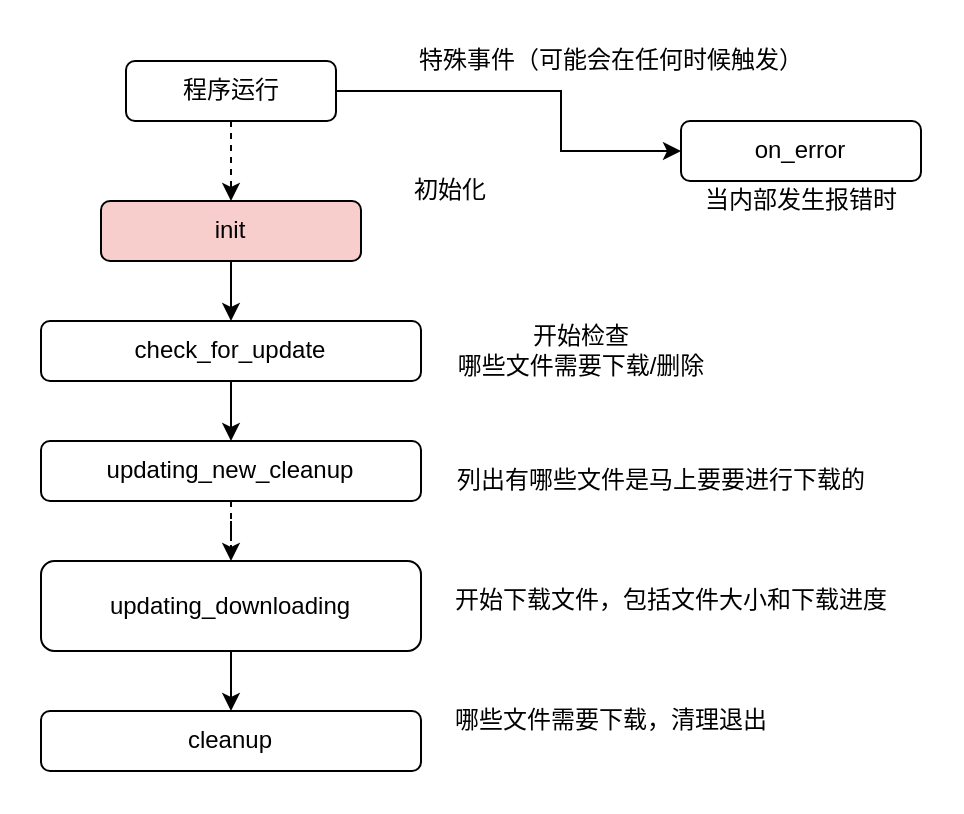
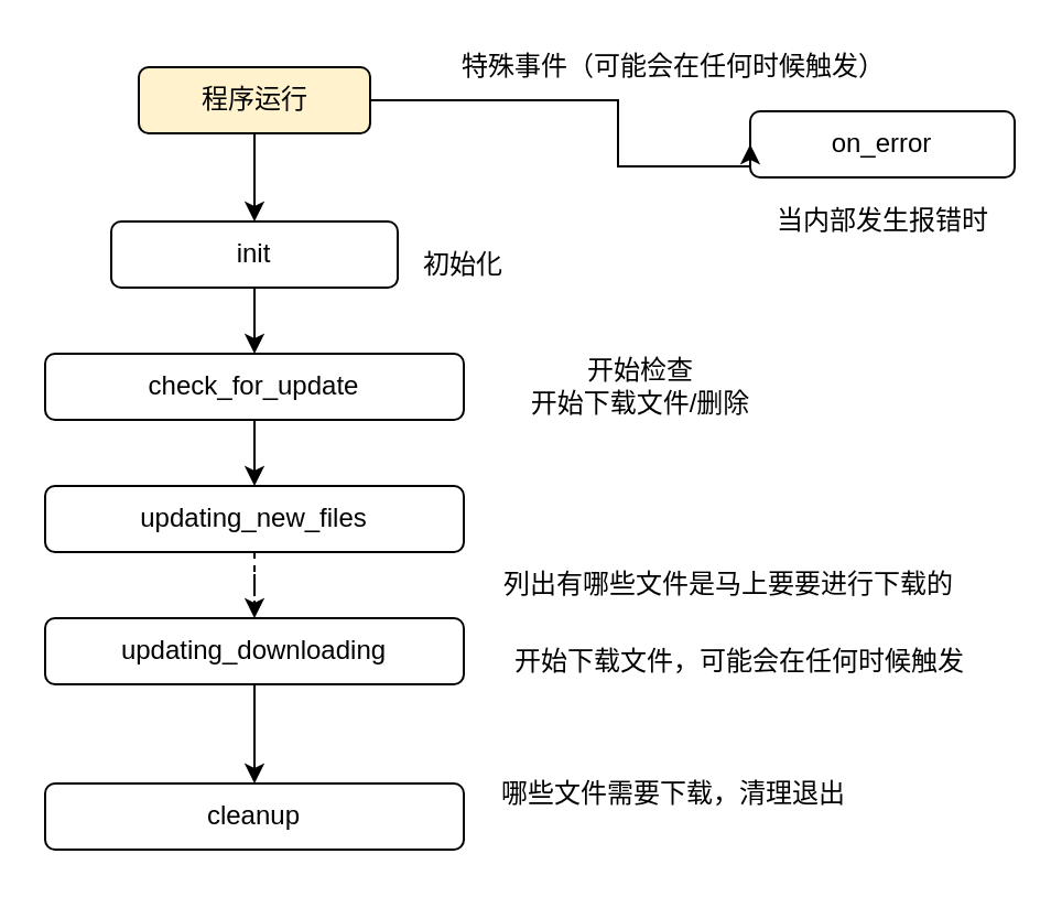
  <mxCell id="0" />
  <mxCell id="1" parent="0" />
  <mxCell id="2" style="edgeStyle=orthogonalEdgeStyle;rounded=0;orthogonalLoop=1;jettySize=auto;html=1;entryX=0.5;entryY=0;entryDx=0;entryDy=0;" parent="1" source="3" edge="1"><mxGeometry relative="1" as="geometry"><mxPoint x="115" y="160" as="targetPoint" /></mxGeometry></mxCell>
- <mxCell id="3" value="init" style="rounded=1;whiteSpace=wrap;html=1;fillColor=#f8cecc;" parent="1" vertex="1"><mxGeometry x="50" y="100" width="130" height="30" as="geometry" /></mxCell>
+ <mxCell id="3" value="init" style="rounded=1;whiteSpace=wrap;html=1;" parent="1" vertex="1"><mxGeometry x="50" y="100" width="130" height="30" as="geometry" /></mxCell>
  <mxCell id="4" style="edgeStyle=orthogonalEdgeStyle;rounded=0;orthogonalLoop=1;jettySize=auto;html=1;entryX=0.5;entryY=0;entryDx=0;entryDy=0;" parent="1" source="5" edge="1"><mxGeometry relative="1" as="geometry"><mxPoint x="115" y="220" as="targetPoint" /></mxGeometry></mxCell>
  <mxCell id="5" value="check_for_update" style="rounded=1;whiteSpace=wrap;html=1;" parent="1" vertex="1"><mxGeometry x="20" y="160" width="190" height="30" as="geometry" /></mxCell>
  <mxCell id="6" style="edgeStyle=orthogonalEdgeStyle;rounded=0;orthogonalLoop=1;jettySize=auto;html=1;entryX=0.5;entryY=0;entryDx=0;entryDy=0;dashed=1;" parent="1" source="7" target="9" edge="1"><mxGeometry relative="1" as="geometry"><mxPoint x="115" y="280" as="targetPoint" /></mxGeometry></mxCell>
- <mxCell id="7" value="updating_new_cleanup" style="rounded=1;whiteSpace=wrap;html=1;" parent="1" vertex="1"><mxGeometry x="20" y="220" width="190" height="30" as="geometry" /></mxCell>
+ <mxCell id="7" value="updating_new_files" style="rounded=1;whiteSpace=wrap;html=1;" parent="1" vertex="1"><mxGeometry x="20" y="220" width="190" height="30" as="geometry" /></mxCell>
  <mxCell id="8" style="edgeStyle=orthogonalEdgeStyle;rounded=0;orthogonalLoop=1;jettySize=auto;html=1;entryX=0.5;entryY=0;entryDx=0;entryDy=0;" parent="1" source="9" target="10" edge="1"><mxGeometry relative="1" as="geometry" /></mxCell>
- <mxCell id="9" value="updating_downloading" style="rounded=1;whiteSpace=wrap;html=1;" parent="1" vertex="1"><mxGeometry x="20" y="280" width="190" height="45" as="geometry" /></mxCell>
+ <mxCell id="9" value="updating_downloading" style="rounded=1;whiteSpace=wrap;html=1;" parent="1" vertex="1"><mxGeometry x="20" y="280" width="190" height="30" as="geometry" /></mxCell>
  <mxCell id="10" value="cleanup" style="rounded=1;whiteSpace=wrap;html=1;" parent="1" vertex="1"><mxGeometry x="20" y="355" width="190" height="30" as="geometry" /></mxCell>
- <mxCell id="11" value="on_error" style="rounded=1;whiteSpace=wrap;html=1;" parent="1" vertex="1"><mxGeometry x="340" y="60" width="120" height="30" as="geometry" /></mxCell>
- <mxCell id="12" style="edgeStyle=orthogonalEdgeStyle;rounded=0;orthogonalLoop=1;jettySize=auto;html=1;entryX=0.5;entryY=0;entryDx=0;entryDy=0;dashed=1;" parent="1" source="14" target="3" edge="1"><mxGeometry relative="1" as="geometry" /></mxCell>
+ <mxCell id="11" value="on_error" style="rounded=1;whiteSpace=wrap;html=1;" parent="1" vertex="1"><mxGeometry x="340" y="50" width="120" height="30" as="geometry" /></mxCell>
+ <mxCell id="12" style="edgeStyle=orthogonalEdgeStyle;rounded=0;orthogonalLoop=1;jettySize=auto;html=1;entryX=0.5;entryY=0;entryDx=0;entryDy=0;" parent="1" source="14" target="3" edge="1"><mxGeometry relative="1" as="geometry" /></mxCell>
  <mxCell id="13" style="edgeStyle=orthogonalEdgeStyle;rounded=0;orthogonalLoop=1;jettySize=auto;html=1;entryX=0;entryY=0.5;entryDx=0;entryDy=0;" parent="1" source="14" target="11" edge="1"><mxGeometry relative="1" as="geometry"><Array as="points"><mxPoint x="280" y="45" /><mxPoint x="280" y="75" /></Array></mxGeometry></mxCell>
- <mxCell id="14" value="程序运行" style="rounded=1;whiteSpace=wrap;html=1;" parent="1" vertex="1"><mxGeometry x="62.5" y="30" width="105" height="30" as="geometry" /></mxCell>
- <mxCell id="15" value="初始化" style="text;html=1;strokeColor=none;fillColor=none;align=center;verticalAlign=middle;whiteSpace=wrap;rounded=0;" parent="1" vertex="1"><mxGeometry x="205" y="85" width="40" height="20" as="geometry" /></mxCell>
+ <mxCell id="14" value="程序运行" style="rounded=1;whiteSpace=wrap;html=1;fillColor=#fff2cc;" parent="1" vertex="1"><mxGeometry x="62.5" y="30" width="105" height="30" as="geometry" /></mxCell>
+ <mxCell id="15" value="初始化" style="text;html=1;strokeColor=none;fillColor=none;align=center;verticalAlign=middle;whiteSpace=wrap;rounded=0;" parent="1" vertex="1"><mxGeometry x="190" y="110" width="40" height="20" as="geometry" /></mxCell>
  <mxCell id="16" value="当内部发生报错时" style="text;html=1;align=center;verticalAlign=middle;resizable=0;points=[];autosize=1;strokeColor=none;" parent="1" vertex="1"><mxGeometry x="345" y="90" width="110" height="20" as="geometry" /></mxCell>
- <mxCell id="17" value="开始检查&lt;br&gt;哪些文件需要下载/删除" style="text;html=1;align=center;verticalAlign=middle;resizable=0;points=[];autosize=1;strokeColor=none;" parent="1" vertex="1"><mxGeometry x="220" y="160" width="140" height="30" as="geometry" /></mxCell>
- <mxCell id="18" value="列出有哪些文件是马上要要进行下载的" style="text;html=1;align=center;verticalAlign=middle;resizable=0;points=[];autosize=1;strokeColor=none;" parent="1" vertex="1"><mxGeometry x="220" y="230" width="220" height="20" as="geometry" /></mxCell>
- <mxCell id="19" value="开始下载文件，包括文件大小和下载进度" style="text;html=1;align=center;verticalAlign=middle;resizable=0;points=[];autosize=1;strokeColor=none;" parent="1" vertex="1"><mxGeometry x="220" y="290" width="230" height="20" as="geometry" /></mxCell>
+ <mxCell id="17" value="开始检查&lt;br&gt;开始下载文件/删除" style="text;html=1;align=center;verticalAlign=middle;resizable=0;points=[];autosize=1;strokeColor=none;" parent="1" vertex="1"><mxGeometry x="220" y="160" width="140" height="30" as="geometry" /></mxCell>
+ <mxCell id="18" value="列出有哪些文件是马上要要进行下载的" style="text;html=1;align=center;verticalAlign=middle;resizable=0;points=[];autosize=1;strokeColor=none;" parent="1" vertex="1"><mxGeometry x="220" y="255" width="220" height="20" as="geometry" /></mxCell>
+ <mxCell id="19" value="开始下载文件，可能会在任何时候触发" style="text;html=1;align=center;verticalAlign=middle;resizable=0;points=[];autosize=1;strokeColor=none;" parent="1" vertex="1"><mxGeometry x="220" y="290" width="230" height="20" as="geometry" /></mxCell>
  <mxCell id="20" value="哪些文件需要下载，清理退出" style="text;html=1;align=center;verticalAlign=middle;resizable=0;points=[];autosize=1;strokeColor=none;" parent="1" vertex="1"><mxGeometry x="220" y="350" width="170" height="20" as="geometry" /></mxCell>
  <mxCell id="21" value="特殊事件（可能会在任何时候触发）" style="text;html=1;align=center;verticalAlign=middle;resizable=0;points=[];autosize=1;strokeColor=none;" parent="1" vertex="1"><mxGeometry x="200" y="20" width="210" height="20" as="geometry" /></mxCell>
